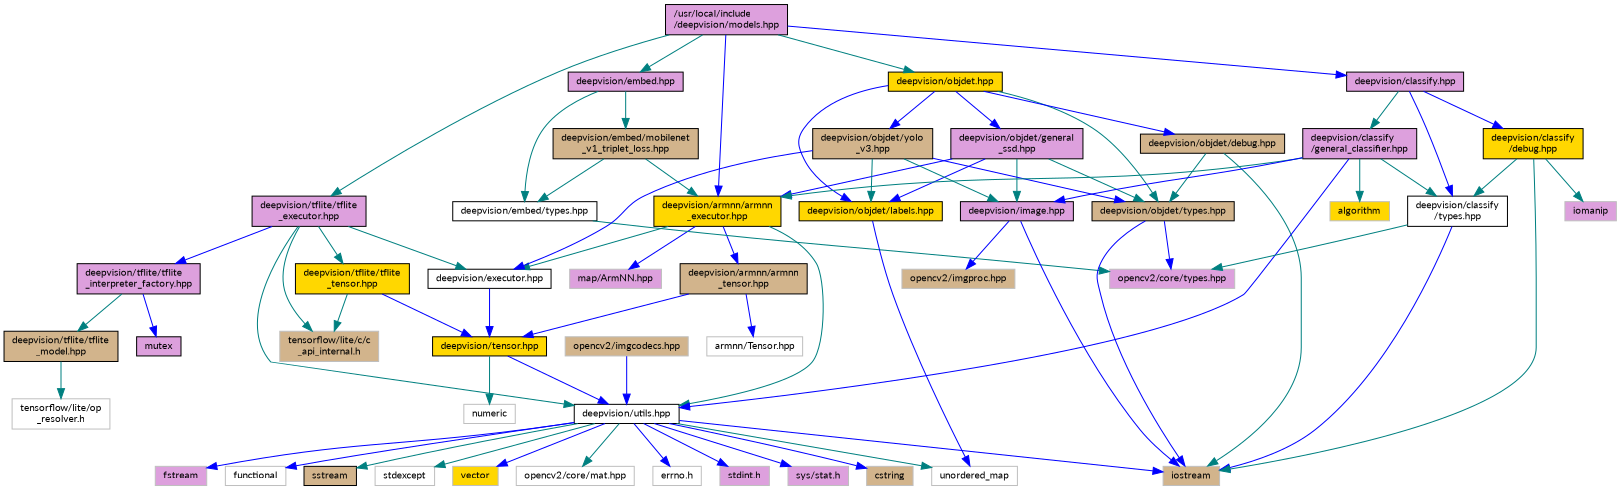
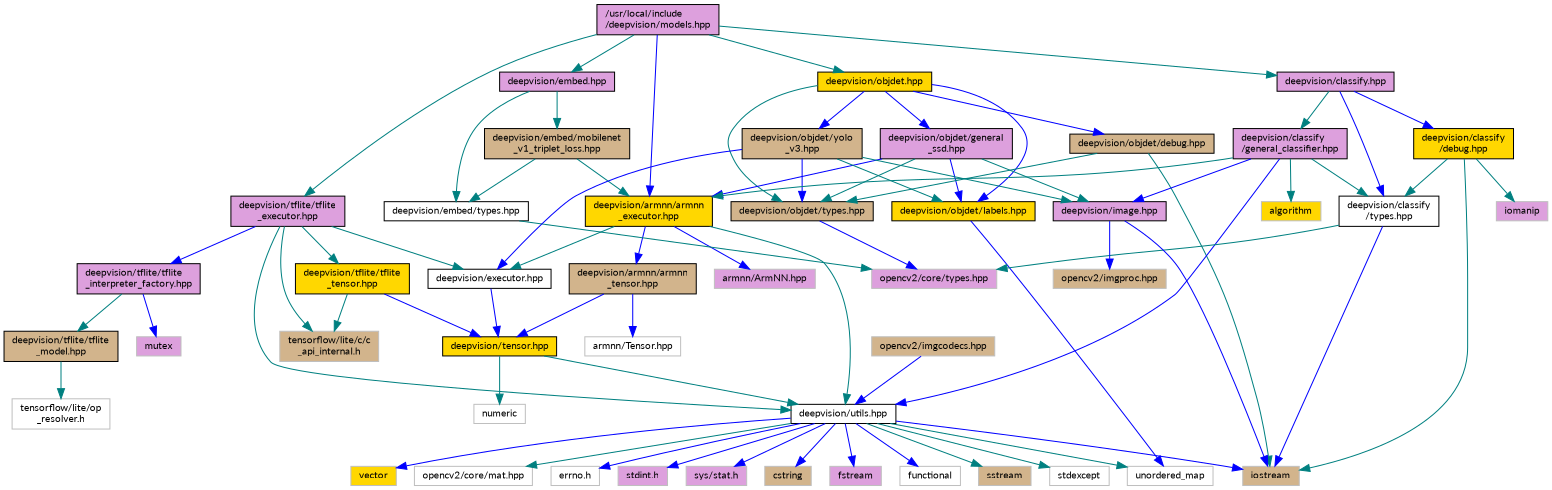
  digraph {
    fontname=Lato
    node [color=black fillcolor=plum fontname=Lato fontsize=10 shape=record style=filled]
    edge [color=teal fontname=Lato fontsize=10 labelfontname=Helvetica labelfontsize=10 style=solid]
    n1 [fontcolor=black height=0.2 label="/usr/local/include\l/deepvision/models.hpp" width=0.4]
    n2 [height=0.2 label="deepvision/embed.hpp" width=0.4]
    n3 [fillcolor=gold height=0.2 label="deepvision/armnn/armnn\l_executor.hpp" width=0.4]
    n4 [fillcolor=gold height=0.2 label="deepvision/objdet.hpp" width=0.4]
    n5 [height=0.2 label="deepvision/classify.hpp" width=0.4]
    n6 [height=0.2 label="deepvision/tflite/tflite\l_executor.hpp" width=0.4]
    n7 [fillcolor=tan height=0.2 label="deepvision/embed/mobilenet\l_v1_triplet_loss.hpp" width=0.4]
    n8 [fillcolor=white height=0.2 label="deepvision/embed/types.hpp" width=0.4]
    n9 [fillcolor=tan height=0.2 label="deepvision/armnn/armnn\l_tensor.hpp" width=0.4]
    n10 [fillcolor=white height=0.2 label="deepvision/utils.hpp" width=0.4]
    n11 [fillcolor=white height=0.2 label="deepvision/executor.hpp" width=0.4]
-   n12 [color=grey75 height=0.2 label="map/ArmNN.hpp" width=0.4]
+   n12 [color=grey75 height=0.2 label="armnn/ArmNN.hpp" width=0.4]
    n13 [height=0.2 label="deepvision/objdet/general\l_ssd.hpp" width=0.4]
    n14 [fillcolor=gold height=0.2 label="deepvision/objdet/labels.hpp" width=0.4]
    n15 [fillcolor=tan height=0.2 label="deepvision/objdet/types.hpp" width=0.4]
    n16 [fillcolor=tan height=0.2 label="deepvision/objdet/yolo\l_v3.hpp" width=0.4]
    n17 [fillcolor=tan height=0.2 label="deepvision/objdet/debug.hpp" width=0.4]
    n18 [height=0.2 label="deepvision/classify\l/general_classifier.hpp" width=0.4]
    n19 [fillcolor=white height=0.2 label="deepvision/classify\l/types.hpp" width=0.4]
    n20 [fillcolor=gold height=0.2 label="deepvision/classify\l/debug.hpp" width=0.4]
    n21 [color=grey75 fillcolor=tan height=0.2 label="tensorflow/lite/c/c\l_api_internal.h" width=0.4]
    n22 [height=0.2 label="deepvision/tflite/tflite\l_interpreter_factory.hpp" width=0.4]
    n23 [fillcolor=gold height=0.2 label="deepvision/tflite/tflite\l_tensor.hpp" width=0.4]
    n24 [color=grey75 height=0.2 label="opencv2/core/types.hpp" width=0.4]
    n25 [fillcolor=gold height=0.2 label="deepvision/tensor.hpp" width=0.4]
    n26 [color=grey75 fillcolor=white height=0.2 label="armnn/Tensor.hpp" width=0.4]
    n27 [color=grey75 fillcolor=white height=0.2 label="errno.h" width=0.4]
    n28 [color=grey75 height=0.2 label="stdint.h" width=0.4]
    n29 [color=grey75 height=0.2 label="sys/stat.h" width=0.4]
    n30 [color=grey75 fillcolor=tan height=0.2 label=cstring width=0.4]
    n31 [color=grey75 height=0.2 label=fstream width=0.4]
    n32 [color=grey75 fillcolor=white height=0.2 label=functional width=0.4]
    n33 [color=grey75 fillcolor=tan height=0.2 label=iostream width=0.4]
-   n34 [fillcolor=tan height=0.2 label=sstream width=0.4]
+   n34 [color=grey75 fillcolor=tan height=0.2 label=sstream width=0.4]
    n35 [color=grey75 fillcolor=white height=0.2 label=stdexcept width=0.4]
    n36 [color=grey75 fillcolor=white height=0.2 label=unordered_map width=0.4]
    n37 [color=grey75 fillcolor=gold height=0.2 label=vector width=0.4]
    n38 [color=grey75 fillcolor=white height=0.2 label="opencv2/core/mat.hpp" width=0.4]
    n39 [color=grey75 fillcolor=white height=0.2 label=numeric width=0.4]
    n40 [color=grey75 fillcolor=tan height=0.2 label="opencv2/imgcodecs.hpp" width=0.4]
    n41 [height=0.2 label="deepvision/image.hpp" width=0.4]
    n42 [color=grey75 fillcolor=tan height=0.2 label="opencv2/imgproc.hpp" width=0.4]
    n43 [color=grey75 fillcolor=gold height=0.2 label=algorithm width=0.4]
    n44 [color=grey75 height=0.2 label=iomanip width=0.4]
    n45 [fillcolor=tan height=0.2 label="deepvision/tflite/tflite\l_model.hpp" width=0.4]
-   n46 [height=0.2 label=mutex width=0.4]
+   n46 [color=grey75 height=0.2 label=mutex width=0.4]
    n47 [color=grey75 fillcolor=white height=0.2 label="tensorflow/lite/op\l_resolver.h" width=0.4]
    n1 -> n2
    n1 -> n3 [color=blue]
    n1 -> n4
-   n1 -> n5 [color=blue]
+   n1 -> n5
    n1 -> n6
    n2 -> n7
    n2 -> n8
    n3 -> n9 [color=blue]
    n3 -> n10
    n3 -> n11
    n3 -> n12 [color=blue]
    n4 -> n13 [color=blue]
    n4 -> n14 [color=blue]
    n4 -> n15
    n4 -> n16 [color=blue]
    n4 -> n17 [color=blue]
    n5 -> n18
    n5 -> n19 [color=blue]
    n5 -> n20 [color=blue]
    n6 -> n10
    n6 -> n11
    n6 -> n21
    n6 -> n22 [color=blue]
    n6 -> n23
    n7 -> n3
    n7 -> n8
    n8 -> n24
    n9 -> n25 [color=blue]
    n9 -> n26 [color=blue]
    n10 -> n27 [color=blue]
    n10 -> n28 [color=blue]
    n10 -> n29 [color=blue]
    n10 -> n30 [color=blue]
    n10 -> n31 [color=blue]
    n10 -> n32 [color=blue]
    n10 -> n33 [color=blue]
    n10 -> n34
    n10 -> n35
    n10 -> n36
    n10 -> n37 [color=blue]
    n10 -> n38
    n11 -> n25 [color=blue]
    n13 -> n3 [color=blue]
    n13 -> n14 [color=blue]
    n13 -> n15
    n13 -> n41
    n14 -> n36 [color=blue]
    n15 -> n24 [color=blue]
-   n15 -> n33 [color=blue]
    n16 -> n11 [color=blue]
    n16 -> n14
    n16 -> n15 [color=blue]
    n16 -> n41
    n17 -> n15
    n17 -> n33
    n18 -> n3
    n18 -> n10 [color=blue]
    n18 -> n19
    n18 -> n41 [color=blue]
    n18 -> n43
    n19 -> n24
    n19 -> n33 [color=blue]
    n20 -> n19
    n20 -> n33
    n20 -> n44
    n22 -> n45
    n22 -> n46 [color=blue]
    n23 -> n21
    n23 -> n25 [color=blue]
-   n25 -> n10 [color=blue]
+   n25 -> n10
    n25 -> n39
    n40 -> n10 [color=blue]
    n41 -> n33 [color=blue]
    n41 -> n42 [color=blue]
    n45 -> n47
  }
